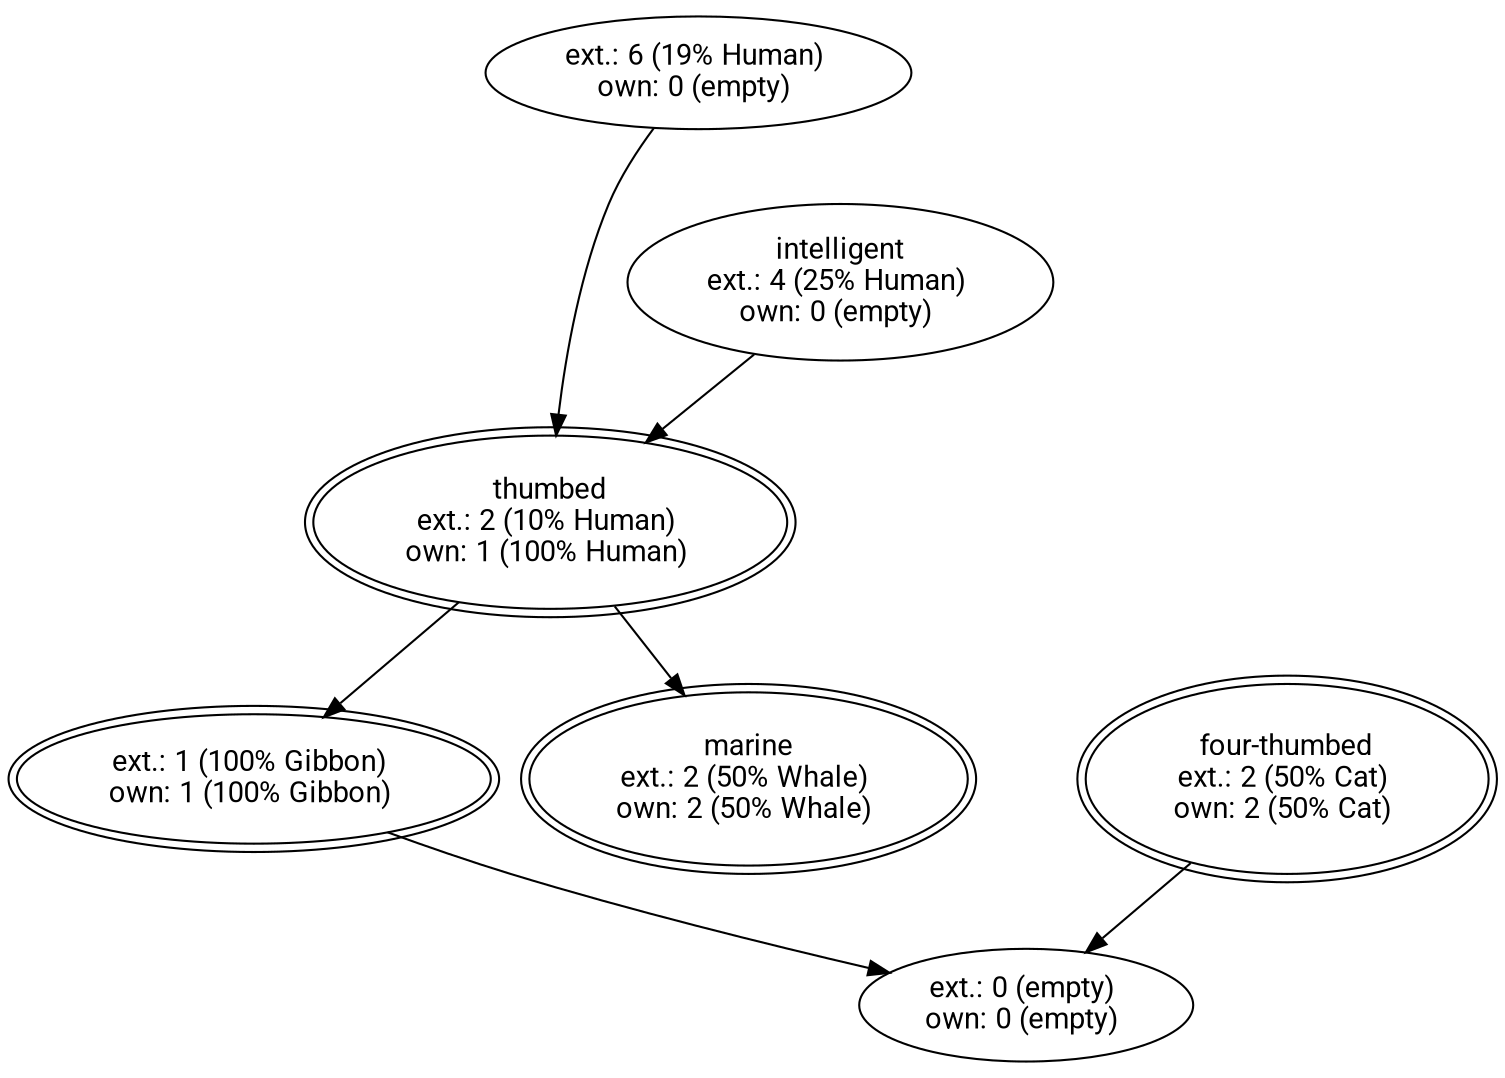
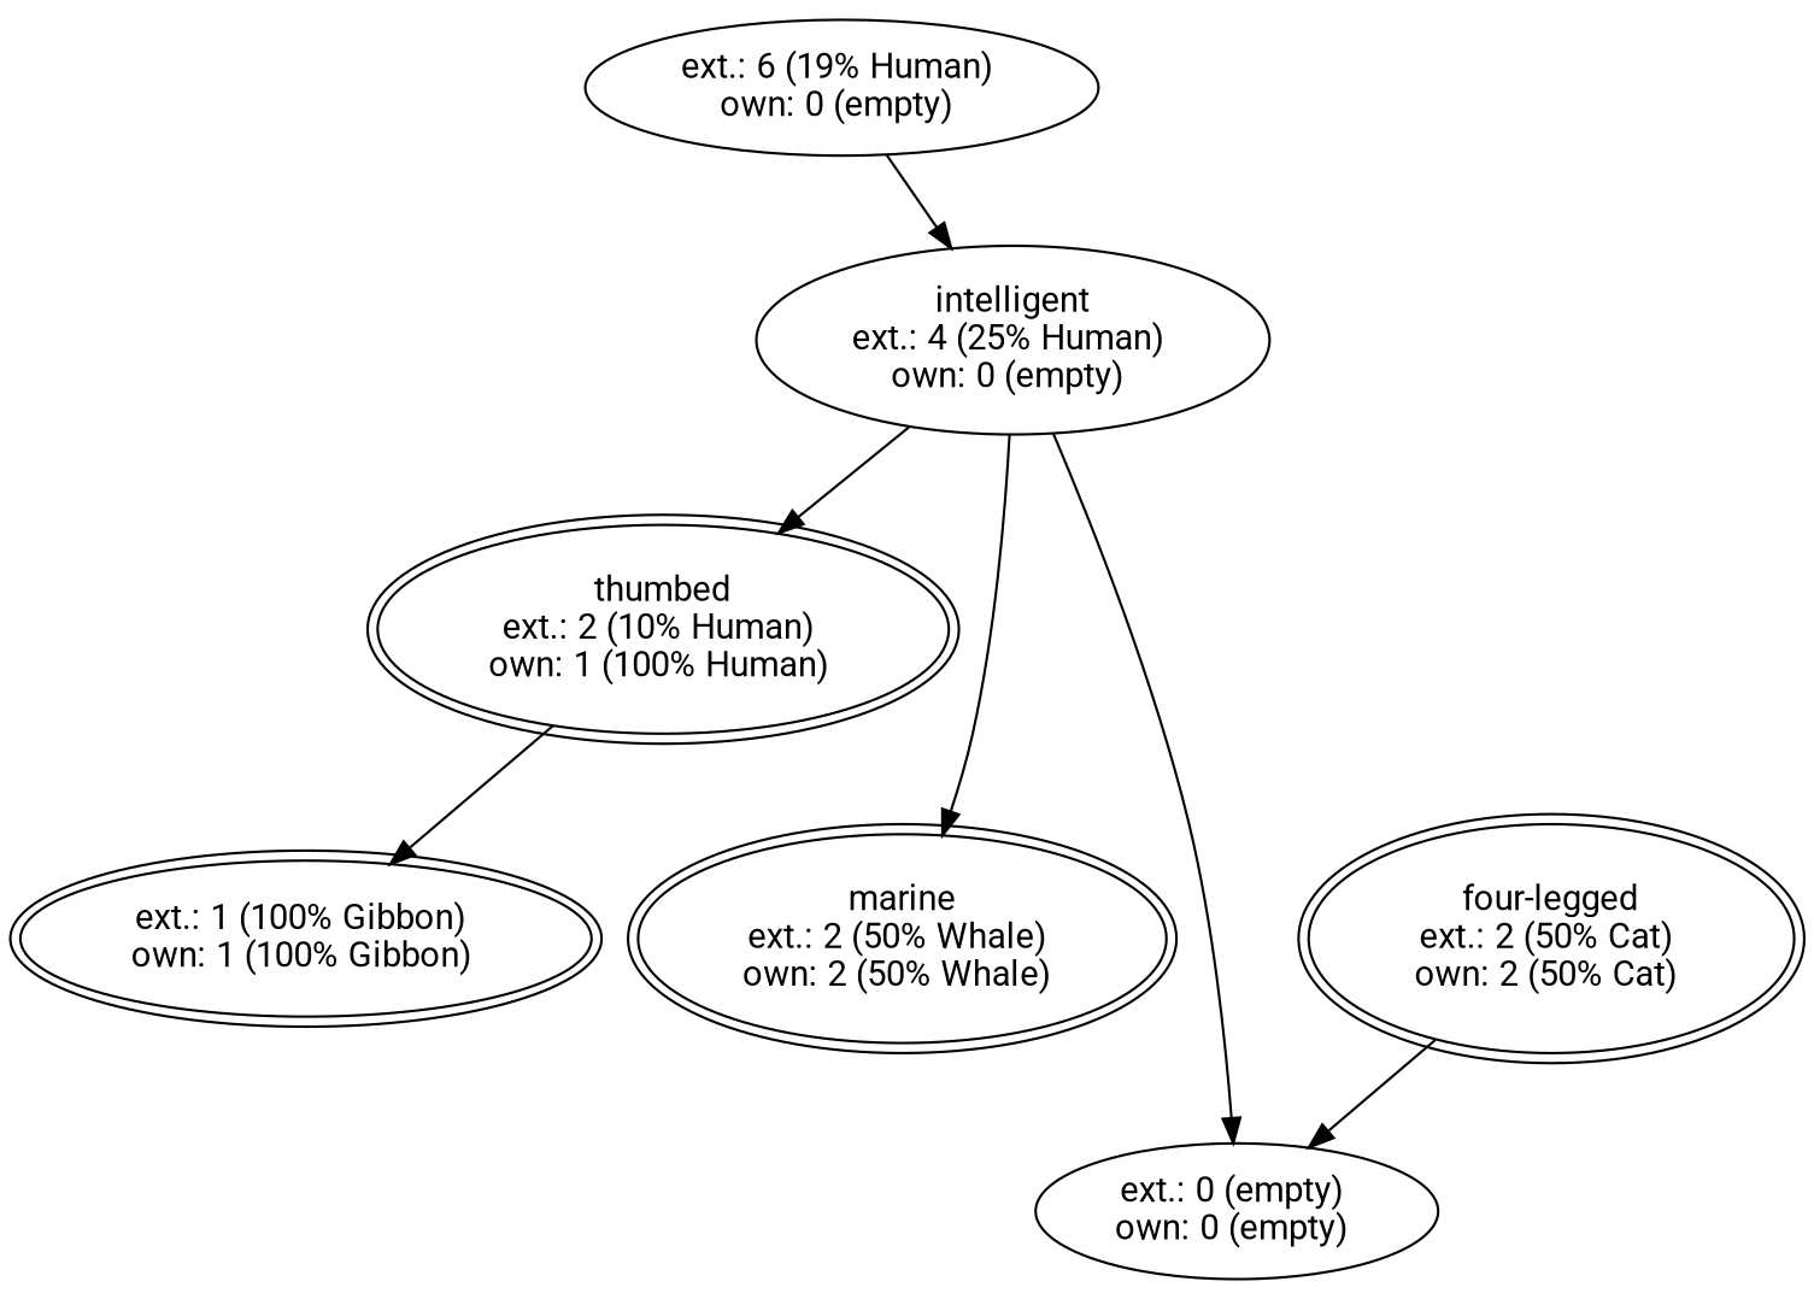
  digraph {
    fontname=Roboto
    node [fontname=Roboto peripheries=2]
    edge [fontname=Roboto]
    n1 [label="ext.: 6 (19% Human) \nown: 0 (empty) " peripheries=""]
    n2 [label="intelligent\next.: 4 (25% Human) \nown: 0 (empty) " peripheries=""]
    n3 [label="thumbed\next.: 2 (10% Human) \nown: 1 (100% Human) "]
    n4 [label="marine\next.: 2 (50% Whale) \nown: 2 (50% Whale) "]
-   n5 [label="four-thumbed\next.: 2 (50% Cat) \nown: 2 (50% Cat) "]
+   n5 [label="four-legged\next.: 2 (50% Cat) \nown: 2 (50% Cat) "]
    n6 [label="ext.: 0 (empty) \nown: 0 (empty) " peripheries=""]
    n7 [label="ext.: 1 (100% Gibbon) \nown: 1 (100% Gibbon) "]
-   n1 -> n3
+   n1 -> n2
    n2 -> n3
-   n3 -> n4
+   n2 -> n4
    n3 -> n7
    n5 -> n6
-   n7 -> n6
+   n2 -> n6
  }
